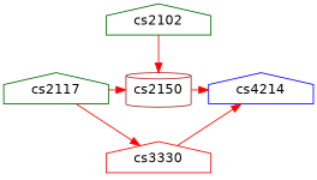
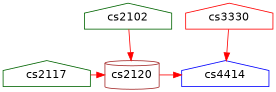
  digraph {
    fontname=Helvetica
    node [color=darkgreen fontname=Helvetica shape=house]
    edge [color=red fontname=Helvetica]
    n1 [label=cs2117]
-   cs2150 [color=brown shape=cylinder]
-   cs4414 [color=blue label=cs4214]
+   cs2150 [color=brown shape=cylinder label=cs2120]
+   cs4414 [color=blue]
    cs3330 [color=red]
    cs2102
    subgraph sub_1 {
      rank=same
      n1
      cs2150
      cs4414
    }
    n1 -> cs2150
-   n1 -> cs3330
    cs2150 -> cs4414
    cs3330 -> cs4414
    cs2102 -> cs2150
  }
